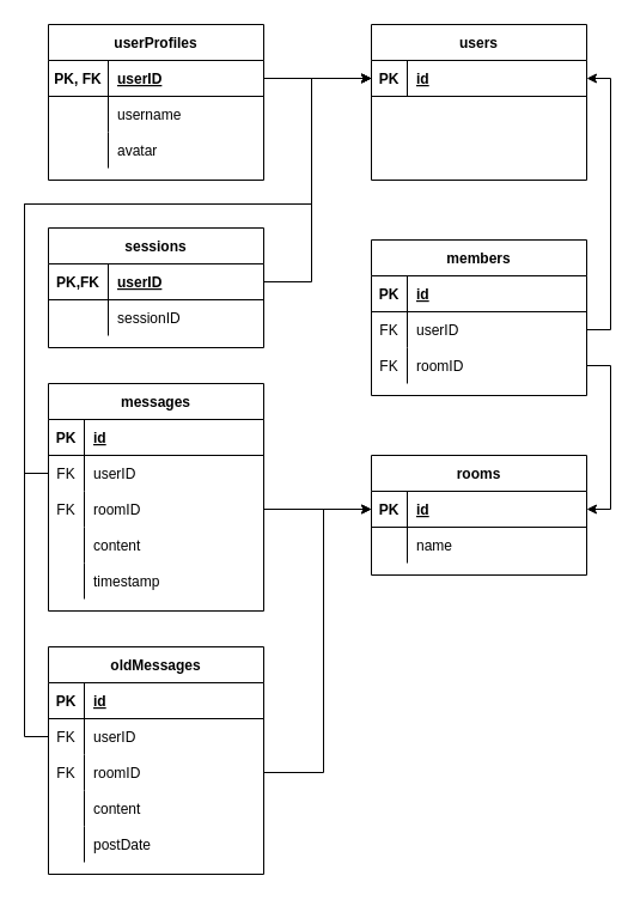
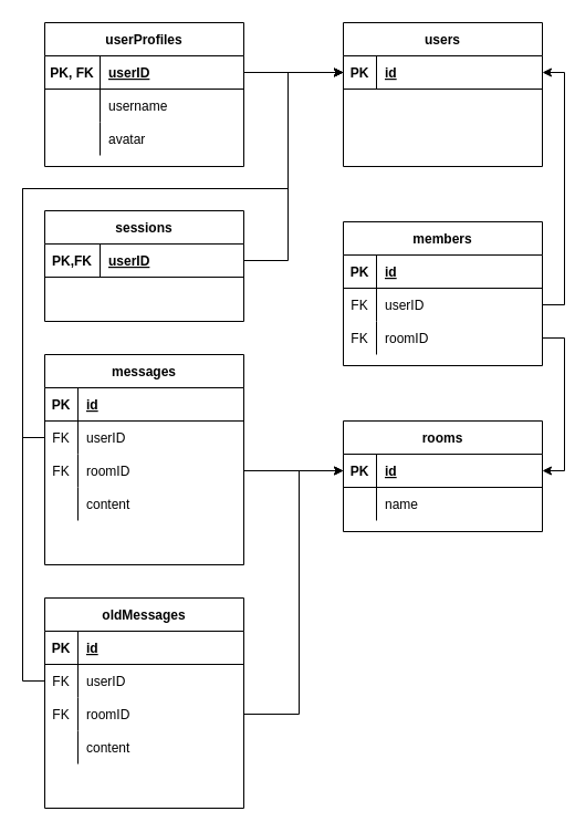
  <mxCell id="0" />
  <mxCell id="1" parent="0" />
  <mxCell id="2" value="users" style="shape=table;startSize=30;container=1;collapsible=1;childLayout=tableLayout;fixedRows=1;rowLines=0;fontStyle=1;align=center;resizeLast=1;" parent="1" vertex="1"><mxGeometry x="310" y="20" width="180" height="130" as="geometry" /></mxCell>
  <mxCell id="3" value="" style="shape=partialRectangle;collapsible=0;dropTarget=0;pointerEvents=0;fillColor=none;top=0;left=0;bottom=1;right=0;points=[[0,0.5],[1,0.5]];portConstraint=eastwest;" parent="2" vertex="1"><mxGeometry y="30" width="180" height="30" as="geometry" /></mxCell>
  <mxCell id="4" value="PK" style="shape=partialRectangle;connectable=0;fillColor=none;top=0;left=0;bottom=0;right=0;fontStyle=1;overflow=hidden;" parent="3" vertex="1"><mxGeometry width="30" height="30" as="geometry" /></mxCell>
  <mxCell id="5" value="id" style="shape=partialRectangle;connectable=0;fillColor=none;top=0;left=0;bottom=0;right=0;align=left;spacingLeft=6;fontStyle=5;overflow=hidden;" parent="3" vertex="1"><mxGeometry x="30" width="150" height="30" as="geometry" /></mxCell>
  <mxCell id="6" value="" style="shape=partialRectangle;collapsible=0;dropTarget=0;pointerEvents=0;fillColor=none;top=0;left=0;bottom=0;right=0;points=[[0,0.5],[1,0.5]];portConstraint=eastwest;" parent="2" vertex="1"><mxGeometry y="60" width="180" height="30" as="geometry" /></mxCell>
  <mxCell id="7" value="" style="shape=partialRectangle;connectable=0;fillColor=none;top=0;left=0;bottom=0;right=0;editable=1;overflow=hidden;" parent="6" vertex="1"><mxGeometry width="30" height="30" as="geometry" /></mxCell>
  <mxCell id="8" value="" style="shape=partialRectangle;collapsible=0;dropTarget=0;pointerEvents=0;fillColor=none;top=0;left=0;bottom=0;right=0;points=[[0,0.5],[1,0.5]];portConstraint=eastwest;" parent="2" vertex="1"><mxGeometry y="90" width="180" height="30" as="geometry" /></mxCell>
  <mxCell id="9" value="" style="shape=partialRectangle;connectable=0;fillColor=none;top=0;left=0;bottom=0;right=0;editable=1;overflow=hidden;" parent="8" vertex="1"><mxGeometry width="30" height="30" as="geometry" /></mxCell>
  <mxCell id="10" value="userProfiles" style="shape=table;startSize=30;container=1;collapsible=1;childLayout=tableLayout;fixedRows=1;rowLines=0;fontStyle=1;align=center;resizeLast=1;" parent="1" vertex="1"><mxGeometry x="40" y="20" width="180" height="130" as="geometry" /></mxCell>
  <mxCell id="11" value="" style="shape=partialRectangle;collapsible=0;dropTarget=0;pointerEvents=0;fillColor=none;top=0;left=0;bottom=1;right=0;points=[[0,0.5],[1,0.5]];portConstraint=eastwest;" parent="10" vertex="1"><mxGeometry y="30" width="180" height="30" as="geometry" /></mxCell>
  <mxCell id="12" value="PK, FK" style="shape=partialRectangle;connectable=0;fillColor=none;top=0;left=0;bottom=0;right=0;fontStyle=1;overflow=hidden;" parent="11" vertex="1"><mxGeometry width="50" height="30" as="geometry" /></mxCell>
  <mxCell id="13" value="userID" style="shape=partialRectangle;connectable=0;fillColor=none;top=0;left=0;bottom=0;right=0;align=left;spacingLeft=6;fontStyle=5;overflow=hidden;" parent="11" vertex="1"><mxGeometry x="50" width="130" height="30" as="geometry" /></mxCell>
  <mxCell id="14" value="" style="shape=partialRectangle;collapsible=0;dropTarget=0;pointerEvents=0;fillColor=none;top=0;left=0;bottom=0;right=0;points=[[0,0.5],[1,0.5]];portConstraint=eastwest;" parent="10" vertex="1"><mxGeometry y="60" width="180" height="30" as="geometry" /></mxCell>
  <mxCell id="15" value="" style="shape=partialRectangle;connectable=0;fillColor=none;top=0;left=0;bottom=0;right=0;editable=1;overflow=hidden;" parent="14" vertex="1"><mxGeometry width="50" height="30" as="geometry" /></mxCell>
  <mxCell id="16" value="username" style="shape=partialRectangle;connectable=0;fillColor=none;top=0;left=0;bottom=0;right=0;align=left;spacingLeft=6;overflow=hidden;" parent="14" vertex="1"><mxGeometry x="50" width="130" height="30" as="geometry" /></mxCell>
  <mxCell id="17" value="" style="shape=partialRectangle;collapsible=0;dropTarget=0;pointerEvents=0;fillColor=none;top=0;left=0;bottom=0;right=0;points=[[0,0.5],[1,0.5]];portConstraint=eastwest;" parent="10" vertex="1"><mxGeometry y="90" width="180" height="30" as="geometry" /></mxCell>
  <mxCell id="18" value="" style="shape=partialRectangle;connectable=0;fillColor=none;top=0;left=0;bottom=0;right=0;editable=1;overflow=hidden;" parent="17" vertex="1"><mxGeometry width="50" height="30" as="geometry" /></mxCell>
  <mxCell id="19" value="avatar" style="shape=partialRectangle;connectable=0;fillColor=none;top=0;left=0;bottom=0;right=0;align=left;spacingLeft=6;overflow=hidden;" parent="17" vertex="1"><mxGeometry x="50" width="130" height="30" as="geometry" /></mxCell>
  <mxCell id="20" style="edgeStyle=orthogonalEdgeStyle;rounded=0;orthogonalLoop=1;jettySize=auto;html=1;entryX=0;entryY=0.5;entryDx=0;entryDy=0;" parent="1" source="11" target="3" edge="1"><mxGeometry relative="1" as="geometry" /></mxCell>
  <mxCell id="21" value="sessions" style="shape=table;startSize=30;container=1;collapsible=1;childLayout=tableLayout;fixedRows=1;rowLines=0;fontStyle=1;align=center;resizeLast=1;" parent="1" vertex="1"><mxGeometry x="40" y="190" width="180" height="100" as="geometry" /></mxCell>
  <mxCell id="22" value="" style="shape=partialRectangle;collapsible=0;dropTarget=0;pointerEvents=0;fillColor=none;top=0;left=0;bottom=1;right=0;points=[[0,0.5],[1,0.5]];portConstraint=eastwest;" parent="21" vertex="1"><mxGeometry y="30" width="180" height="30" as="geometry" /></mxCell>
  <mxCell id="23" value="PK,FK" style="shape=partialRectangle;connectable=0;fillColor=none;top=0;left=0;bottom=0;right=0;fontStyle=1;overflow=hidden;" parent="22" vertex="1"><mxGeometry width="50" height="30" as="geometry" /></mxCell>
  <mxCell id="24" value="userID" style="shape=partialRectangle;connectable=0;fillColor=none;top=0;left=0;bottom=0;right=0;align=left;spacingLeft=6;fontStyle=5;overflow=hidden;" parent="22" vertex="1"><mxGeometry x="50" width="130" height="30" as="geometry" /></mxCell>
  <mxCell id="25" value="" style="shape=partialRectangle;collapsible=0;dropTarget=0;pointerEvents=0;fillColor=none;top=0;left=0;bottom=0;right=0;points=[[0,0.5],[1,0.5]];portConstraint=eastwest;" parent="21" vertex="1"><mxGeometry y="60" width="180" height="30" as="geometry" /></mxCell>
  <mxCell id="26" value="" style="shape=partialRectangle;connectable=0;fillColor=none;top=0;left=0;bottom=0;right=0;editable=1;overflow=hidden;" parent="25" vertex="1"><mxGeometry width="50" height="30" as="geometry" /></mxCell>
- <mxCell id="27" value="sessionID" style="shape=partialRectangle;connectable=0;fillColor=none;top=0;left=0;bottom=0;right=0;align=left;spacingLeft=6;overflow=hidden;" parent="25" vertex="1"><mxGeometry x="50" width="130" height="30" as="geometry" /></mxCell>
  <mxCell id="28" value="" style="edgeStyle=orthogonalEdgeStyle;rounded=0;orthogonalLoop=1;jettySize=auto;html=1;entryX=0;entryY=0.5;entryDx=0;entryDy=0;exitX=1;exitY=0.5;exitDx=0;exitDy=0;" parent="1" source="22" target="3" edge="1"><mxGeometry relative="1" as="geometry"><mxPoint x="-40" y="65" as="targetPoint" /><Array as="points"><mxPoint x="260" y="235" /><mxPoint x="260" y="65" /></Array></mxGeometry></mxCell>
  <mxCell id="29" value="rooms" style="shape=table;startSize=30;container=1;collapsible=1;childLayout=tableLayout;fixedRows=1;rowLines=0;fontStyle=1;align=center;resizeLast=1;" parent="1" vertex="1"><mxGeometry x="310" y="380" width="180" height="100" as="geometry" /></mxCell>
  <mxCell id="30" value="" style="shape=partialRectangle;collapsible=0;dropTarget=0;pointerEvents=0;fillColor=none;top=0;left=0;bottom=1;right=0;points=[[0,0.5],[1,0.5]];portConstraint=eastwest;" parent="29" vertex="1"><mxGeometry y="30" width="180" height="30" as="geometry" /></mxCell>
  <mxCell id="31" value="PK" style="shape=partialRectangle;connectable=0;fillColor=none;top=0;left=0;bottom=0;right=0;fontStyle=1;overflow=hidden;" parent="30" vertex="1"><mxGeometry width="30" height="30" as="geometry" /></mxCell>
  <mxCell id="32" value="id" style="shape=partialRectangle;connectable=0;fillColor=none;top=0;left=0;bottom=0;right=0;align=left;spacingLeft=6;fontStyle=5;overflow=hidden;" parent="30" vertex="1"><mxGeometry x="30" width="150" height="30" as="geometry" /></mxCell>
  <mxCell id="33" value="" style="shape=partialRectangle;collapsible=0;dropTarget=0;pointerEvents=0;fillColor=none;top=0;left=0;bottom=0;right=0;points=[[0,0.5],[1,0.5]];portConstraint=eastwest;" parent="29" vertex="1"><mxGeometry y="60" width="180" height="30" as="geometry" /></mxCell>
  <mxCell id="34" value="" style="shape=partialRectangle;connectable=0;fillColor=none;top=0;left=0;bottom=0;right=0;editable=1;overflow=hidden;" parent="33" vertex="1"><mxGeometry width="30" height="30" as="geometry" /></mxCell>
  <mxCell id="35" value="name" style="shape=partialRectangle;connectable=0;fillColor=none;top=0;left=0;bottom=0;right=0;align=left;spacingLeft=6;overflow=hidden;" parent="33" vertex="1"><mxGeometry x="30" width="150" height="30" as="geometry" /></mxCell>
  <mxCell id="36" value="messages" style="shape=table;startSize=30;container=1;collapsible=1;childLayout=tableLayout;fixedRows=1;rowLines=0;fontStyle=1;align=center;resizeLast=1;" parent="1" vertex="1"><mxGeometry x="40" y="320" width="180" height="190" as="geometry" /></mxCell>
  <mxCell id="37" value="" style="shape=partialRectangle;collapsible=0;dropTarget=0;pointerEvents=0;fillColor=none;top=0;left=0;bottom=1;right=0;points=[[0,0.5],[1,0.5]];portConstraint=eastwest;" parent="36" vertex="1"><mxGeometry y="30" width="180" height="30" as="geometry" /></mxCell>
  <mxCell id="38" value="PK" style="shape=partialRectangle;connectable=0;fillColor=none;top=0;left=0;bottom=0;right=0;fontStyle=1;overflow=hidden;" parent="37" vertex="1"><mxGeometry width="30" height="30" as="geometry" /></mxCell>
  <mxCell id="39" value="id" style="shape=partialRectangle;connectable=0;fillColor=none;top=0;left=0;bottom=0;right=0;align=left;spacingLeft=6;fontStyle=5;overflow=hidden;" parent="37" vertex="1"><mxGeometry x="30" width="150" height="30" as="geometry" /></mxCell>
  <mxCell id="40" value="" style="shape=partialRectangle;collapsible=0;dropTarget=0;pointerEvents=0;fillColor=none;top=0;left=0;bottom=0;right=0;points=[[0,0.5],[1,0.5]];portConstraint=eastwest;" parent="36" vertex="1"><mxGeometry y="60" width="180" height="30" as="geometry" /></mxCell>
  <mxCell id="41" value="FK" style="shape=partialRectangle;connectable=0;fillColor=none;top=0;left=0;bottom=0;right=0;editable=1;overflow=hidden;" parent="40" vertex="1"><mxGeometry width="30" height="30" as="geometry" /></mxCell>
  <mxCell id="42" value="userID" style="shape=partialRectangle;connectable=0;fillColor=none;top=0;left=0;bottom=0;right=0;align=left;spacingLeft=6;overflow=hidden;" parent="40" vertex="1"><mxGeometry x="30" width="150" height="30" as="geometry" /></mxCell>
  <mxCell id="43" value="" style="shape=partialRectangle;collapsible=0;dropTarget=0;pointerEvents=0;fillColor=none;top=0;left=0;bottom=0;right=0;points=[[0,0.5],[1,0.5]];portConstraint=eastwest;" parent="36" vertex="1"><mxGeometry y="90" width="180" height="30" as="geometry" /></mxCell>
  <mxCell id="44" value="FK" style="shape=partialRectangle;connectable=0;fillColor=none;top=0;left=0;bottom=0;right=0;editable=1;overflow=hidden;" parent="43" vertex="1"><mxGeometry width="30" height="30" as="geometry" /></mxCell>
  <mxCell id="45" value="roomID" style="shape=partialRectangle;connectable=0;fillColor=none;top=0;left=0;bottom=0;right=0;align=left;spacingLeft=6;overflow=hidden;" parent="43" vertex="1"><mxGeometry x="30" width="150" height="30" as="geometry" /></mxCell>
  <mxCell id="46" value="" style="shape=partialRectangle;collapsible=0;dropTarget=0;pointerEvents=0;fillColor=none;top=0;left=0;bottom=0;right=0;points=[[0,0.5],[1,0.5]];portConstraint=eastwest;" parent="36" vertex="1"><mxGeometry y="120" width="180" height="30" as="geometry" /></mxCell>
  <mxCell id="47" value="" style="shape=partialRectangle;connectable=0;fillColor=none;top=0;left=0;bottom=0;right=0;editable=1;overflow=hidden;" parent="46" vertex="1"><mxGeometry width="30" height="30" as="geometry" /></mxCell>
  <mxCell id="48" value="content" style="shape=partialRectangle;connectable=0;fillColor=none;top=0;left=0;bottom=0;right=0;align=left;spacingLeft=6;overflow=hidden;" parent="46" vertex="1"><mxGeometry x="30" width="150" height="30" as="geometry" /></mxCell>
  <mxCell id="49" value="" style="shape=partialRectangle;collapsible=0;dropTarget=0;pointerEvents=0;fillColor=none;top=0;left=0;bottom=0;right=0;points=[[0,0.5],[1,0.5]];portConstraint=eastwest;" parent="36" vertex="1"><mxGeometry y="150" width="180" height="30" as="geometry" /></mxCell>
  <mxCell id="50" value="" style="shape=partialRectangle;connectable=0;fillColor=none;top=0;left=0;bottom=0;right=0;editable=1;overflow=hidden;" parent="49" vertex="1"><mxGeometry width="30" height="30" as="geometry" /></mxCell>
- <mxCell id="51" value="timestamp" style="shape=partialRectangle;connectable=0;fillColor=none;top=0;left=0;bottom=0;right=0;align=left;spacingLeft=6;overflow=hidden;" parent="49" vertex="1"><mxGeometry x="30" width="150" height="30" as="geometry" /></mxCell>
  <mxCell id="52" style="edgeStyle=orthogonalEdgeStyle;rounded=0;orthogonalLoop=1;jettySize=auto;html=1;entryX=0;entryY=0.5;entryDx=0;entryDy=0;exitX=0;exitY=0.5;exitDx=0;exitDy=0;" parent="1" source="40" target="3" edge="1"><mxGeometry relative="1" as="geometry"><Array as="points"><mxPoint x="20" y="395" /><mxPoint x="20" y="170" /><mxPoint x="260" y="170" /><mxPoint x="260" y="65" /></Array></mxGeometry></mxCell>
  <mxCell id="53" style="edgeStyle=orthogonalEdgeStyle;rounded=0;orthogonalLoop=1;jettySize=auto;html=1;exitX=1;exitY=0.5;exitDx=0;exitDy=0;entryX=0;entryY=0.5;entryDx=0;entryDy=0;" parent="1" source="43" target="30" edge="1"><mxGeometry relative="1" as="geometry" /></mxCell>
  <mxCell id="54" value="members" style="shape=table;startSize=30;container=1;collapsible=1;childLayout=tableLayout;fixedRows=1;rowLines=0;fontStyle=1;align=center;resizeLast=1;" parent="1" vertex="1"><mxGeometry x="310" y="200" width="180" height="130" as="geometry" /></mxCell>
  <mxCell id="55" value="" style="shape=partialRectangle;collapsible=0;dropTarget=0;pointerEvents=0;fillColor=none;top=0;left=0;bottom=1;right=0;points=[[0,0.5],[1,0.5]];portConstraint=eastwest;" parent="54" vertex="1"><mxGeometry y="30" width="180" height="30" as="geometry" /></mxCell>
  <mxCell id="56" value="PK" style="shape=partialRectangle;connectable=0;fillColor=none;top=0;left=0;bottom=0;right=0;fontStyle=1;overflow=hidden;" parent="55" vertex="1"><mxGeometry width="30" height="30" as="geometry" /></mxCell>
  <mxCell id="57" value="id" style="shape=partialRectangle;connectable=0;fillColor=none;top=0;left=0;bottom=0;right=0;align=left;spacingLeft=6;fontStyle=5;overflow=hidden;" parent="55" vertex="1"><mxGeometry x="30" width="150" height="30" as="geometry" /></mxCell>
  <mxCell id="58" value="" style="shape=partialRectangle;collapsible=0;dropTarget=0;pointerEvents=0;fillColor=none;top=0;left=0;bottom=0;right=0;points=[[0,0.5],[1,0.5]];portConstraint=eastwest;" parent="54" vertex="1"><mxGeometry y="60" width="180" height="30" as="geometry" /></mxCell>
  <mxCell id="59" value="FK" style="shape=partialRectangle;connectable=0;fillColor=none;top=0;left=0;bottom=0;right=0;editable=1;overflow=hidden;" parent="58" vertex="1"><mxGeometry width="30" height="30" as="geometry" /></mxCell>
  <mxCell id="60" value="userID" style="shape=partialRectangle;connectable=0;fillColor=none;top=0;left=0;bottom=0;right=0;align=left;spacingLeft=6;overflow=hidden;" parent="58" vertex="1"><mxGeometry x="30" width="150" height="30" as="geometry" /></mxCell>
  <mxCell id="61" value="" style="shape=partialRectangle;collapsible=0;dropTarget=0;pointerEvents=0;fillColor=none;top=0;left=0;bottom=0;right=0;points=[[0,0.5],[1,0.5]];portConstraint=eastwest;" parent="54" vertex="1"><mxGeometry y="90" width="180" height="30" as="geometry" /></mxCell>
  <mxCell id="62" value="FK" style="shape=partialRectangle;connectable=0;fillColor=none;top=0;left=0;bottom=0;right=0;editable=1;overflow=hidden;" parent="61" vertex="1"><mxGeometry width="30" height="30" as="geometry" /></mxCell>
  <mxCell id="63" value="roomID" style="shape=partialRectangle;connectable=0;fillColor=none;top=0;left=0;bottom=0;right=0;align=left;spacingLeft=6;overflow=hidden;" parent="61" vertex="1"><mxGeometry x="30" width="150" height="30" as="geometry" /></mxCell>
  <mxCell id="64" style="edgeStyle=orthogonalEdgeStyle;rounded=0;orthogonalLoop=1;jettySize=auto;html=1;exitX=1;exitY=0.5;exitDx=0;exitDy=0;entryX=1;entryY=0.5;entryDx=0;entryDy=0;" parent="1" source="58" target="3" edge="1"><mxGeometry relative="1" as="geometry" /></mxCell>
  <mxCell id="65" style="edgeStyle=orthogonalEdgeStyle;rounded=0;orthogonalLoop=1;jettySize=auto;html=1;exitX=1;exitY=0.5;exitDx=0;exitDy=0;entryX=1;entryY=0.5;entryDx=0;entryDy=0;" parent="1" source="61" target="30" edge="1"><mxGeometry relative="1" as="geometry" /></mxCell>
  <mxCell id="66" value="oldMessages" style="shape=table;startSize=30;container=1;collapsible=1;childLayout=tableLayout;fixedRows=1;rowLines=0;fontStyle=1;align=center;resizeLast=1;" parent="1" vertex="1"><mxGeometry x="40" y="540" width="180" height="190" as="geometry" /></mxCell>
  <mxCell id="67" value="" style="shape=partialRectangle;collapsible=0;dropTarget=0;pointerEvents=0;fillColor=none;top=0;left=0;bottom=1;right=0;points=[[0,0.5],[1,0.5]];portConstraint=eastwest;" parent="66" vertex="1"><mxGeometry y="30" width="180" height="30" as="geometry" /></mxCell>
  <mxCell id="68" value="PK" style="shape=partialRectangle;connectable=0;fillColor=none;top=0;left=0;bottom=0;right=0;fontStyle=1;overflow=hidden;" parent="67" vertex="1"><mxGeometry width="30" height="30" as="geometry" /></mxCell>
  <mxCell id="69" value="id" style="shape=partialRectangle;connectable=0;fillColor=none;top=0;left=0;bottom=0;right=0;align=left;spacingLeft=6;fontStyle=5;overflow=hidden;" parent="67" vertex="1"><mxGeometry x="30" width="150" height="30" as="geometry" /></mxCell>
  <mxCell id="70" value="" style="shape=partialRectangle;collapsible=0;dropTarget=0;pointerEvents=0;fillColor=none;top=0;left=0;bottom=0;right=0;points=[[0,0.5],[1,0.5]];portConstraint=eastwest;" parent="66" vertex="1"><mxGeometry y="60" width="180" height="30" as="geometry" /></mxCell>
  <mxCell id="71" value="FK" style="shape=partialRectangle;connectable=0;fillColor=none;top=0;left=0;bottom=0;right=0;editable=1;overflow=hidden;" parent="70" vertex="1"><mxGeometry width="30" height="30" as="geometry" /></mxCell>
  <mxCell id="72" value="userID" style="shape=partialRectangle;connectable=0;fillColor=none;top=0;left=0;bottom=0;right=0;align=left;spacingLeft=6;overflow=hidden;" parent="70" vertex="1"><mxGeometry x="30" width="150" height="30" as="geometry" /></mxCell>
  <mxCell id="73" value="" style="shape=partialRectangle;collapsible=0;dropTarget=0;pointerEvents=0;fillColor=none;top=0;left=0;bottom=0;right=0;points=[[0,0.5],[1,0.5]];portConstraint=eastwest;" parent="66" vertex="1"><mxGeometry y="90" width="180" height="30" as="geometry" /></mxCell>
  <mxCell id="74" value="FK" style="shape=partialRectangle;connectable=0;fillColor=none;top=0;left=0;bottom=0;right=0;editable=1;overflow=hidden;" parent="73" vertex="1"><mxGeometry width="30" height="30" as="geometry" /></mxCell>
  <mxCell id="75" value="roomID" style="shape=partialRectangle;connectable=0;fillColor=none;top=0;left=0;bottom=0;right=0;align=left;spacingLeft=6;overflow=hidden;" parent="73" vertex="1"><mxGeometry x="30" width="150" height="30" as="geometry" /></mxCell>
  <mxCell id="76" value="" style="shape=partialRectangle;collapsible=0;dropTarget=0;pointerEvents=0;fillColor=none;top=0;left=0;bottom=0;right=0;points=[[0,0.5],[1,0.5]];portConstraint=eastwest;" parent="66" vertex="1"><mxGeometry y="120" width="180" height="30" as="geometry" /></mxCell>
  <mxCell id="77" value="" style="shape=partialRectangle;connectable=0;fillColor=none;top=0;left=0;bottom=0;right=0;editable=1;overflow=hidden;" parent="76" vertex="1"><mxGeometry width="30" height="30" as="geometry" /></mxCell>
  <mxCell id="78" value="content" style="shape=partialRectangle;connectable=0;fillColor=none;top=0;left=0;bottom=0;right=0;align=left;spacingLeft=6;overflow=hidden;" parent="76" vertex="1"><mxGeometry x="30" width="150" height="30" as="geometry" /></mxCell>
  <mxCell id="79" value="" style="shape=partialRectangle;collapsible=0;dropTarget=0;pointerEvents=0;fillColor=none;top=0;left=0;bottom=0;right=0;points=[[0,0.5],[1,0.5]];portConstraint=eastwest;" parent="66" vertex="1"><mxGeometry y="150" width="180" height="30" as="geometry" /></mxCell>
  <mxCell id="80" value="" style="shape=partialRectangle;connectable=0;fillColor=none;top=0;left=0;bottom=0;right=0;editable=1;overflow=hidden;" parent="79" vertex="1"><mxGeometry width="30" height="30" as="geometry" /></mxCell>
- <mxCell id="81" value="postDate" style="shape=partialRectangle;connectable=0;fillColor=none;top=0;left=0;bottom=0;right=0;align=left;spacingLeft=6;overflow=hidden;" parent="79" vertex="1"><mxGeometry x="30" width="150" height="30" as="geometry" /></mxCell>
  <mxCell id="82" style="edgeStyle=orthogonalEdgeStyle;rounded=0;orthogonalLoop=1;jettySize=auto;html=1;exitX=0;exitY=0.5;exitDx=0;exitDy=0;entryX=0;entryY=0.5;entryDx=0;entryDy=0;" parent="1" source="70" target="3" edge="1"><mxGeometry relative="1" as="geometry"><Array as="points"><mxPoint x="20" y="615" /><mxPoint x="20" y="170" /><mxPoint x="260" y="170" /><mxPoint x="260" y="65" /></Array></mxGeometry></mxCell>
  <mxCell id="83" style="edgeStyle=orthogonalEdgeStyle;rounded=0;orthogonalLoop=1;jettySize=auto;html=1;exitX=1;exitY=0.5;exitDx=0;exitDy=0;entryX=0;entryY=0.5;entryDx=0;entryDy=0;" parent="1" source="73" target="30" edge="1"><mxGeometry relative="1" as="geometry"><Array as="points"><mxPoint x="270" y="645" /><mxPoint x="270" y="425" /></Array></mxGeometry></mxCell>
